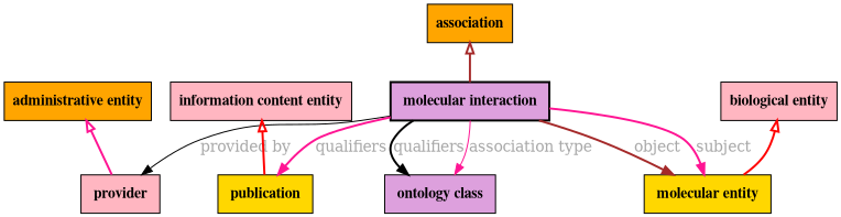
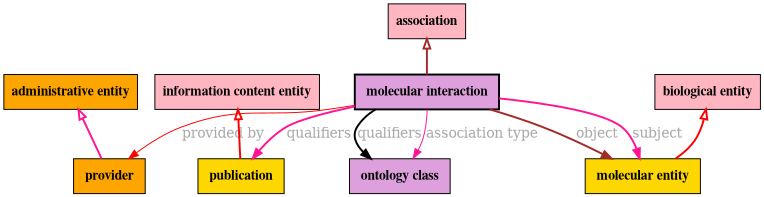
  digraph {
    fontsize=32
    penwidth=5
    node [color=black fillcolor=lightpink fontname="times bold" shape=rectangle style="solid,filled"]
    edge [color=deeppink fontcolor=darkgray style=bold]
    n1 [fillcolor=plum label=" molecular interaction " style="bold,filled"]
-   n2 [label=" provider "]
+   n2 [fillcolor=orange label=" provider "]
    n3 [fillcolor=gold label=" publication "]
    n4 [fillcolor=plum label=" ontology class "]
    n5 [fillcolor=gold label=" molecular entity "]
-   association [fillcolor=orange style=filled]
+   association [style=filled]
    "administrative entity" [fillcolor=orange style=filled]
    "information content entity" [style=filled]
    "biological entity" [style=filled]
-   n1 -> n2 [color=black label="provided by" style=solid]
+   n1 -> n2 [color=red label="provided by" style=solid]
    n1 -> n3 [label=qualifiers]
    n1 -> n4 [color=black label=qualifiers]
    n1 -> n4 [label="association type" style=solid]
    n1 -> n5 [color=brown label=object]
    n1 -> n5 [label=subject]
    association -> n1 [arrowtail=onormal color=brown dir=back]
    "administrative entity" -> n2 [arrowtail=onormal dir=back]
    "information content entity" -> n3 [arrowtail=onormal color=red dir=back]
    "biological entity" -> n5 [arrowtail=onormal color=red dir=back]
  }
